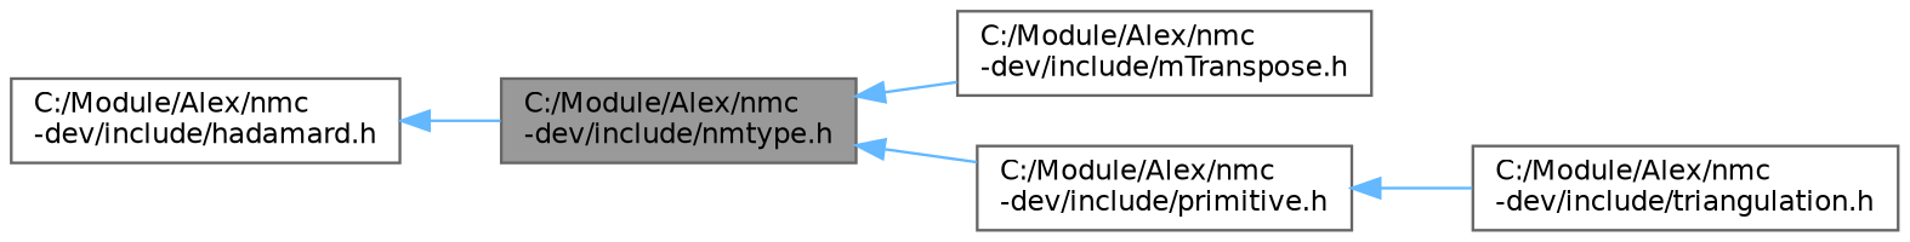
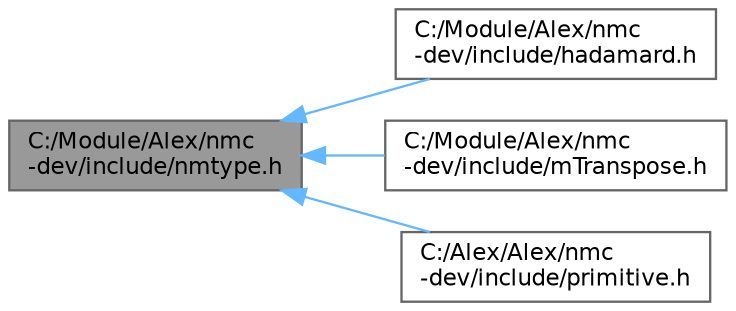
  digraph {
    rankdir=LR
    node [color=grey40 fillcolor=white fontname=Helvetica fontsize=10 shape=box style=filled]
    edge [color=steelblue1 dir=back fontname=Helvetica fontsize=10 labelfontname=Helvetica labelfontsize=10 style=solid]
    n1 [color=gray40 fillcolor=grey60 fontcolor=black height=0.2 label="C:/Module/Alex/nmc\l-dev/include/nmtype.h" width=0.4]
    n2 [height=0.2 label="C:/Module/Alex/nmc\l-dev/include/hadamard.h" width=0.4]
    n3 [height=0.2 label="C:/Module/Alex/nmc\l-dev/include/mTranspose.h" width=0.4]
-   n4 [height=0.2 label="C:/Module/Alex/nmc\l-dev/include/primitive.h" width=0.4]
-   n5 [height=0.2 label="C:/Module/Alex/nmc\l-dev/include/triangulation.h" width=0.4]
-   n2 -> n1
+   n4 [height=0.2 label="C:/Alex/Alex/nmc\l-dev/include/primitive.h" width=0.4]
+   n1 -> n2
    n1 -> n3
    n1 -> n4
-   n4 -> n5
  }
